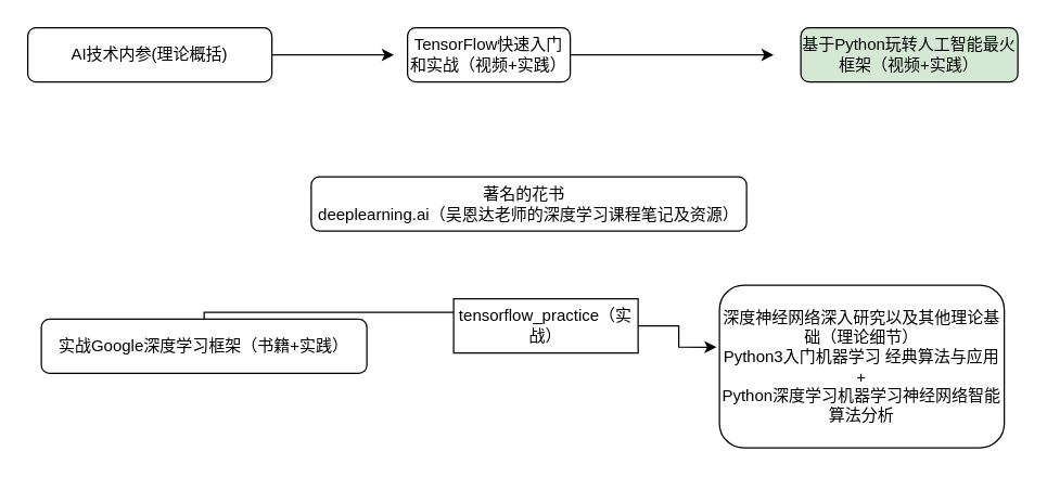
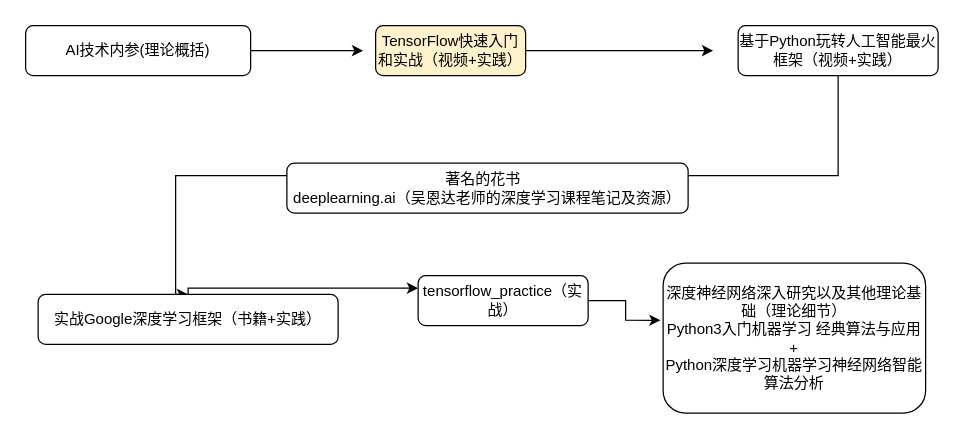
  <mxCell id="0" />
  <mxCell id="1" parent="0" />
  <mxCell id="2" style="edgeStyle=orthogonalEdgeStyle;rounded=0;orthogonalLoop=1;jettySize=auto;html=1;exitX=1;exitY=0.5;exitDx=0;exitDy=0;" parent="1" source="3" edge="1"><mxGeometry relative="1" as="geometry"><mxPoint x="290" y="40" as="targetPoint" /></mxGeometry></mxCell>
  <mxCell id="3" value="AI技术内参(理论概括)" style="rounded=1;whiteSpace=wrap;html=1;fontSize=12;glass=0;strokeWidth=1;shadow=0;" parent="1" vertex="1"><mxGeometry x="20" y="20" width="180" height="40" as="geometry" /></mxCell>
  <mxCell id="4" style="edgeStyle=orthogonalEdgeStyle;rounded=0;orthogonalLoop=1;jettySize=auto;html=1;exitX=1;exitY=0.5;exitDx=0;exitDy=0;" parent="1" source="5" edge="1"><mxGeometry relative="1" as="geometry"><mxPoint x="570" y="40" as="targetPoint" /></mxGeometry></mxCell>
- <mxCell id="5" value="TensorFlow快速入门和实战（视频+实践）" style="rounded=1;whiteSpace=wrap;html=1;fontSize=12;glass=0;strokeWidth=1;shadow=0;" parent="1" vertex="1"><mxGeometry x="300" y="20" width="120" height="40" as="geometry" /></mxCell>
- <mxCell id="7" value="基于Python玩转人工智能最火框架（视频+实践）" style="rounded=1;whiteSpace=wrap;html=1;fontSize=12;glass=0;strokeWidth=1;shadow=0;fillColor=#d5e8d4;" parent="1" vertex="1"><mxGeometry x="590" y="20" width="160" height="40" as="geometry" /></mxCell>
- <mxCell id="8" value="" style="edgeStyle=orthogonalEdgeStyle;rounded=0;orthogonalLoop=1;jettySize=auto;html=1;endArrow=none;" parent="1" source="9" target="12" edge="1"><mxGeometry relative="1" as="geometry"><Array as="points"><mxPoint x="310" y="230" /><mxPoint x="310" y="230" /></Array></mxGeometry></mxCell>
+ <mxCell id="5" value="TensorFlow快速入门和实战（视频+实践）" style="rounded=1;whiteSpace=wrap;html=1;fontSize=12;glass=0;strokeWidth=1;shadow=0;fillColor=#fff2cc;" parent="1" vertex="1"><mxGeometry x="300" y="20" width="120" height="40" as="geometry" /></mxCell>
+ <mxCell id="6" style="edgeStyle=orthogonalEdgeStyle;rounded=0;orthogonalLoop=1;jettySize=auto;html=1;exitX=0.5;exitY=1;exitDx=0;exitDy=0;entryX=0.5;entryY=0;entryDx=0;entryDy=0;" parent="1" source="7" target="9" edge="1"><mxGeometry relative="1" as="geometry"><Array as="points"><mxPoint x="670" y="140" /><mxPoint x="140" y="140" /></Array></mxGeometry></mxCell>
+ <mxCell id="7" value="基于Python玩转人工智能最火框架（视频+实践）" style="rounded=1;whiteSpace=wrap;html=1;fontSize=12;glass=0;strokeWidth=1;shadow=0;" parent="1" vertex="1"><mxGeometry x="590" y="20" width="160" height="40" as="geometry" /></mxCell>
+ <mxCell id="8" value="" style="edgeStyle=orthogonalEdgeStyle;rounded=0;orthogonalLoop=1;jettySize=auto;html=1;" parent="1" source="9" target="12" edge="1"><mxGeometry relative="1" as="geometry"><Array as="points"><mxPoint x="310" y="230" /><mxPoint x="310" y="230" /></Array></mxGeometry></mxCell>
  <mxCell id="9" value="实战Google深度学习框架（书籍+实践）" style="rounded=1;whiteSpace=wrap;html=1;fontSize=12;glass=0;strokeWidth=1;shadow=0;" parent="1" vertex="1"><mxGeometry x="30" y="235" width="240" height="40" as="geometry" /></mxCell>
  <mxCell id="10" value="深度神经网络深入研究以及其他理论基础（理论细节）&lt;br&gt;Python3入门机器学习 经典算法与应用&lt;br&gt;+&lt;br&gt;Python深度学习机器学习神经网络智能算法分析" style="rounded=1;whiteSpace=wrap;html=1;fontSize=12;glass=0;strokeWidth=1;shadow=0;" parent="1" vertex="1"><mxGeometry x="530" y="210" width="210" height="120" as="geometry" /></mxCell>
  <mxCell id="11" style="edgeStyle=orthogonalEdgeStyle;rounded=0;orthogonalLoop=1;jettySize=auto;html=1;exitX=1;exitY=0.5;exitDx=0;exitDy=0;entryX=-0.01;entryY=0.381;entryDx=0;entryDy=0;entryPerimeter=0;" parent="1" source="12" target="10" edge="1"><mxGeometry relative="1" as="geometry" /></mxCell>
- <mxCell id="12" value="tensorflow_practice（实战）" style="whiteSpace=wrap;html=1;fontSize=12;glass=0;strokeWidth=1;shadow=0;rounded=0;" parent="1" vertex="1"><mxGeometry x="334" y="220" width="136" height="40" as="geometry" /></mxCell>
+ <mxCell id="12" value="tensorflow_practice（实战）" style="rounded=1;whiteSpace=wrap;html=1;fontSize=12;glass=0;strokeWidth=1;shadow=0;" parent="1" vertex="1"><mxGeometry x="334" y="220" width="136" height="40" as="geometry" /></mxCell>
  <mxCell id="13" value="&lt;div&gt;&lt;span&gt;著名的花书&amp;nbsp;&amp;nbsp;&lt;/span&gt;&lt;br&gt;&lt;/div&gt;deeplearning.ai（吴恩达老师的深度学习课程笔记及资源）" style="rounded=1;whiteSpace=wrap;html=1;fontSize=12;glass=0;strokeWidth=1;shadow=0;" parent="1" vertex="1"><mxGeometry x="229" y="130" width="321" height="40" as="geometry" /></mxCell>
